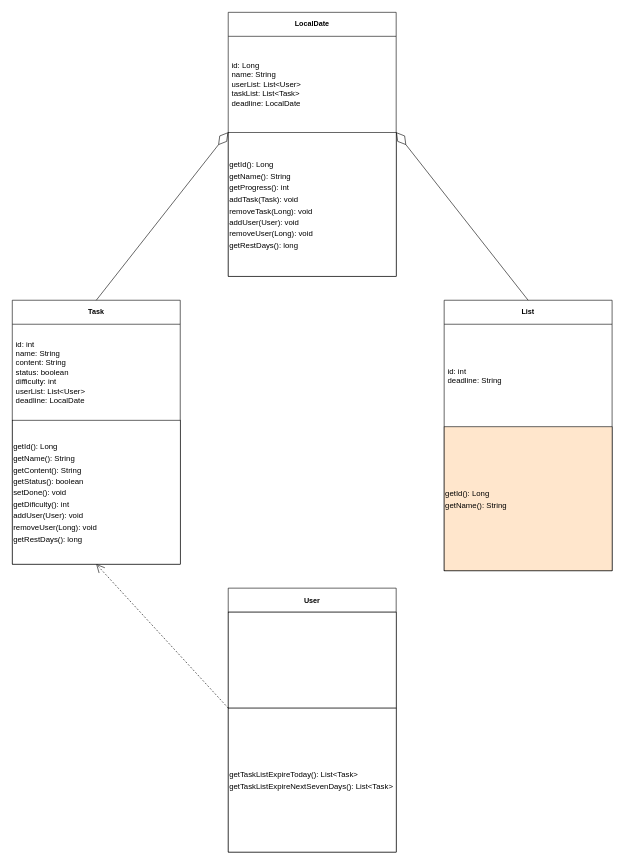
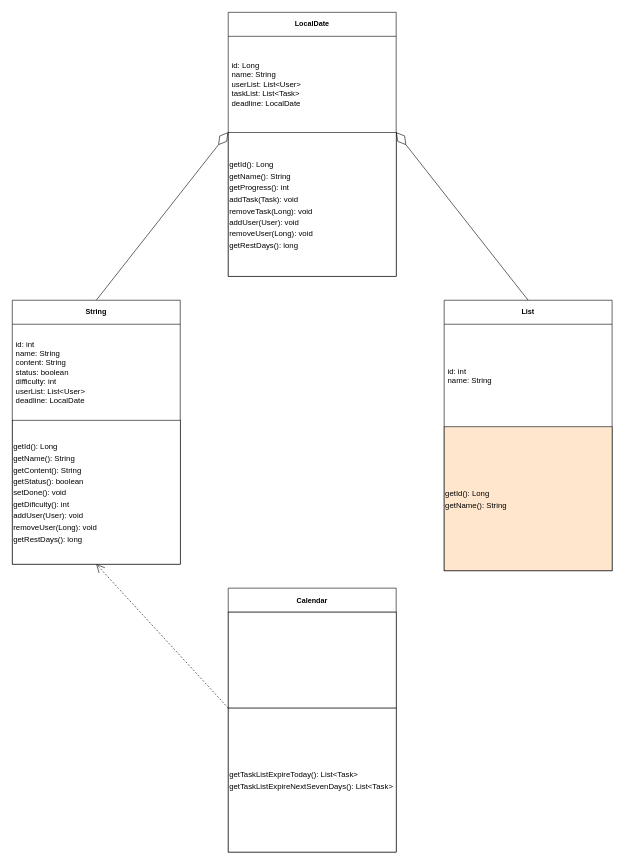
  <mxCell id="0" />
  <mxCell id="1" parent="0" />
- <mxCell id="2" value="Task" style="swimlane;fontStyle=1;align=center;verticalAlign=middle;childLayout=stackLayout;horizontal=1;startSize=40;horizontalStack=0;resizeParent=1;resizeParentMax=0;resizeLast=0;collapsible=0;marginBottom=0;html=1;whiteSpace=wrap;" parent="1" vertex="1"><mxGeometry x="20" y="500" width="280" height="440" as="geometry" /></mxCell>
+ <mxCell id="2" value="String" style="swimlane;fontStyle=1;align=center;verticalAlign=middle;childLayout=stackLayout;horizontal=1;startSize=40;horizontalStack=0;resizeParent=1;resizeParentMax=0;resizeLast=0;collapsible=0;marginBottom=0;html=1;whiteSpace=wrap;" parent="1" vertex="1"><mxGeometry x="20" y="500" width="280" height="440" as="geometry" /></mxCell>
  <mxCell id="3" value="&lt;font style=&quot;font-size: 13px;&quot;&gt;id: int&lt;br&gt;name: String&lt;br&gt;content: String&lt;br&gt;status: boolean&lt;br&gt;difficulty: int&lt;br&gt;userList: List&amp;lt;User&amp;gt;&lt;br&gt;deadline: LocalDate&lt;/font&gt;" style="text;html=1;strokeColor=none;fillColor=none;align=left;verticalAlign=middle;spacingLeft=4;spacingRight=4;overflow=hidden;rotatable=0;points=[[0,0.5],[1,0.5]];portConstraint=eastwest;whiteSpace=wrap;" parent="2" vertex="1"><mxGeometry y="40" width="280" height="160" as="geometry" /></mxCell>
  <mxCell id="4" value="&lt;font style=&quot;font-size: 13px;&quot;&gt;getId(): Long&lt;br&gt;getName(): String&lt;br&gt;getContent(): String&lt;br&gt;getStatus(): boolean&lt;br&gt;setDone(): void&lt;br&gt;getDificulty(): int&lt;br&gt;addUser(User): void&lt;br&gt;removeUser(Long): void&lt;br&gt;getRestDays(): long&lt;br&gt;&lt;/font&gt;" style="rounded=0;whiteSpace=wrap;html=1;fontSize=16;align=left;" parent="2" vertex="1"><mxGeometry y="200" width="280" height="240" as="geometry" /></mxCell>
  <mxCell id="5" value="LocalDate" style="swimlane;fontStyle=1;align=center;verticalAlign=middle;childLayout=stackLayout;horizontal=1;startSize=40;horizontalStack=0;resizeParent=1;resizeParentMax=0;resizeLast=0;collapsible=0;marginBottom=0;html=1;whiteSpace=wrap;" parent="1" vertex="1"><mxGeometry x="380" y="20" width="280" height="440" as="geometry" /></mxCell>
  <mxCell id="6" value="&lt;font style=&quot;font-size: 13px;&quot;&gt;id: Long&lt;br&gt;name: String&lt;br&gt;userList: List&amp;lt;User&amp;gt;&lt;br&gt;taskList: List&amp;lt;Task&amp;gt;&lt;br&gt;deadline: LocalDate&lt;br&gt;&lt;/font&gt;" style="text;html=1;strokeColor=none;fillColor=none;align=left;verticalAlign=middle;spacingLeft=4;spacingRight=4;overflow=hidden;rotatable=0;points=[[0,0.5],[1,0.5]];portConstraint=eastwest;whiteSpace=wrap;" parent="5" vertex="1"><mxGeometry y="40" width="280" height="160" as="geometry" /></mxCell>
  <mxCell id="7" value="&lt;font style=&quot;font-size: 13px;&quot;&gt;getId(): Long&lt;br&gt;getName(): String&lt;br&gt;getProgress(): int&lt;br&gt;addTask(Task): void&lt;br&gt;removeTask(Long): void&lt;br&gt;addUser(User): void&lt;br&gt;removeUser(Long): void&lt;br&gt;getRestDays(): long&lt;br&gt;&lt;/font&gt;" style="rounded=0;whiteSpace=wrap;html=1;fontSize=16;movable=1;resizable=1;rotatable=1;deletable=1;editable=1;locked=0;connectable=1;align=left;" parent="5" vertex="1"><mxGeometry y="200" width="280" height="240" as="geometry" /></mxCell>
  <mxCell id="8" value="List" style="swimlane;fontStyle=1;align=center;verticalAlign=middle;childLayout=stackLayout;horizontal=1;startSize=40;horizontalStack=0;resizeParent=1;resizeParentMax=0;resizeLast=0;collapsible=0;marginBottom=0;html=1;whiteSpace=wrap;" parent="1" vertex="1"><mxGeometry x="740" y="500" width="280" height="451" as="geometry" /></mxCell>
- <mxCell id="9" value="&lt;font style=&quot;font-size: 13px;&quot;&gt;id: int&lt;br style=&quot;border-color: var(--border-color);&quot;&gt;deadline: String&lt;br&gt;&lt;/font&gt;" style="text;html=1;strokeColor=none;fillColor=none;align=left;verticalAlign=middle;spacingLeft=4;spacingRight=4;overflow=hidden;rotatable=0;points=[[0,0.5],[1,0.5]];portConstraint=eastwest;whiteSpace=wrap;" parent="8" vertex="1"><mxGeometry y="40" width="280" height="171" as="geometry" /></mxCell>
+ <mxCell id="9" value="&lt;font style=&quot;font-size: 13px;&quot;&gt;id: int&lt;br style=&quot;border-color: var(--border-color);&quot;&gt;name: String&lt;br&gt;&lt;/font&gt;" style="text;html=1;strokeColor=none;fillColor=none;align=left;verticalAlign=middle;spacingLeft=4;spacingRight=4;overflow=hidden;rotatable=0;points=[[0,0.5],[1,0.5]];portConstraint=eastwest;whiteSpace=wrap;" parent="8" vertex="1"><mxGeometry y="40" width="280" height="171" as="geometry" /></mxCell>
  <mxCell id="10" value="&lt;font style=&quot;font-size: 13px;&quot;&gt;getId(): Long&lt;br&gt;getName(): String&lt;br&gt;&lt;/font&gt;" style="rounded=0;whiteSpace=wrap;html=1;fontSize=16;align=left;fillColor=#ffe6cc;" parent="8" vertex="1"><mxGeometry y="211" width="280" height="240" as="geometry" /></mxCell>
- <mxCell id="11" value="&lt;font style=&quot;font-size: 12px;&quot;&gt;User&lt;/font&gt;" style="swimlane;fontStyle=1;align=center;verticalAlign=middle;childLayout=stackLayout;horizontal=1;startSize=40;horizontalStack=0;resizeParent=1;resizeParentMax=0;resizeLast=0;collapsible=0;marginBottom=0;html=1;whiteSpace=wrap;fontSize=16;" parent="1" vertex="1"><mxGeometry x="380" y="980" width="280" height="440" as="geometry" /></mxCell>
+ <mxCell id="11" value="&lt;font style=&quot;font-size: 12px;&quot;&gt;Calendar&lt;/font&gt;" style="swimlane;fontStyle=1;align=center;verticalAlign=middle;childLayout=stackLayout;horizontal=1;startSize=40;horizontalStack=0;resizeParent=1;resizeParentMax=0;resizeLast=0;collapsible=0;marginBottom=0;html=1;whiteSpace=wrap;fontSize=16;" parent="1" vertex="1"><mxGeometry x="380" y="980" width="280" height="440" as="geometry" /></mxCell>
  <mxCell id="12" value="" style="rounded=0;whiteSpace=wrap;html=1;fontSize=16;align=left;" parent="11" vertex="1"><mxGeometry y="40" width="280" height="160" as="geometry" /></mxCell>
  <mxCell id="13" value="&lt;font style=&quot;font-size: 13px;&quot;&gt;getTaskListExpireToday(): List&amp;lt;Task&amp;gt;&lt;br style=&quot;border-color: var(--border-color);&quot;&gt;&lt;span style=&quot;&quot;&gt;getTaskListExpireNextSevenDays(): List&amp;lt;Task&amp;gt;&lt;/span&gt;&lt;/font&gt;" style="rounded=0;whiteSpace=wrap;html=1;fontSize=16;align=left;" parent="11" vertex="1"><mxGeometry y="200" width="280" height="240" as="geometry" /></mxCell>
  <mxCell id="14" value="" style="endArrow=diamondThin;endFill=0;endSize=24;html=1;rounded=0;exitX=0.5;exitY=0;exitDx=0;exitDy=0;entryX=0;entryY=0;entryDx=0;entryDy=0;" edge="1" parent="1" source="2" target="7"><mxGeometry width="160" relative="1" as="geometry"><mxPoint x="670" y="260" as="sourcePoint" /><mxPoint x="80" y="330" as="targetPoint" /></mxGeometry></mxCell>
  <mxCell id="15" value="" style="endArrow=diamondThin;endFill=0;endSize=24;html=1;rounded=0;exitX=0.5;exitY=0;exitDx=0;exitDy=0;entryX=1;entryY=0;entryDx=0;entryDy=0;" edge="1" parent="1" source="8" target="7"><mxGeometry width="160" relative="1" as="geometry"><mxPoint x="710" y="390" as="sourcePoint" /><mxPoint x="930" y="110" as="targetPoint" /></mxGeometry></mxCell>
  <mxCell id="16" value="" style="endArrow=open;endSize=12;dashed=1;html=1;rounded=0;exitX=0;exitY=0;exitDx=0;exitDy=0;entryX=0.5;entryY=1;entryDx=0;entryDy=0;" edge="1" parent="1" source="13" target="2"><mxGeometry width="160" relative="1" as="geometry"><mxPoint x="440" y="1130" as="sourcePoint" /><mxPoint x="600" y="1130" as="targetPoint" /></mxGeometry></mxCell>
